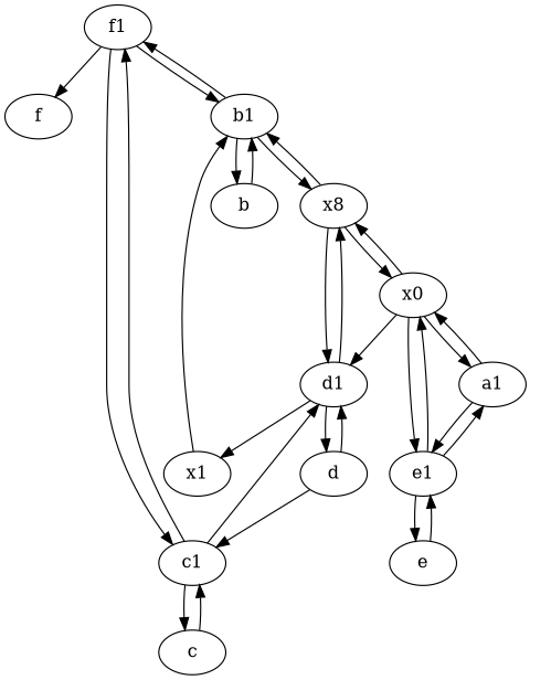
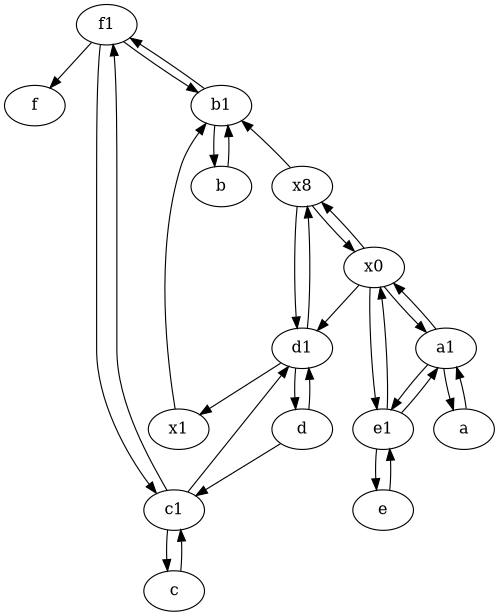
  digraph {
    f1
    f
    b1
    c1
    b
    n6 [label=x8]
    x1
    d1
    c
    e1
    e
    x0
    a1
+   a
    d
    f1 -> f
    f1 -> b1
    f1 -> c1
    b1 -> f1
    b1 -> b
-   b1 -> n6
    c1 -> f1
    c1 -> d1
    c1 -> c
    b -> b1
    n6 -> b1
    n6 -> d1
    n6 -> x0
    x1 -> b1
    d1 -> n6
    d1 -> x1
    d1 -> d
    c -> c1
    e1 -> e
    e1 -> x0
    e1 -> a1
    e -> e1
    x0 -> n6
    x0 -> d1
    x0 -> e1
    x0 -> a1
    a1 -> e1
    a1 -> x0
+   a1 -> a
+   a -> a1
    d -> c1
    d -> d1
  }
